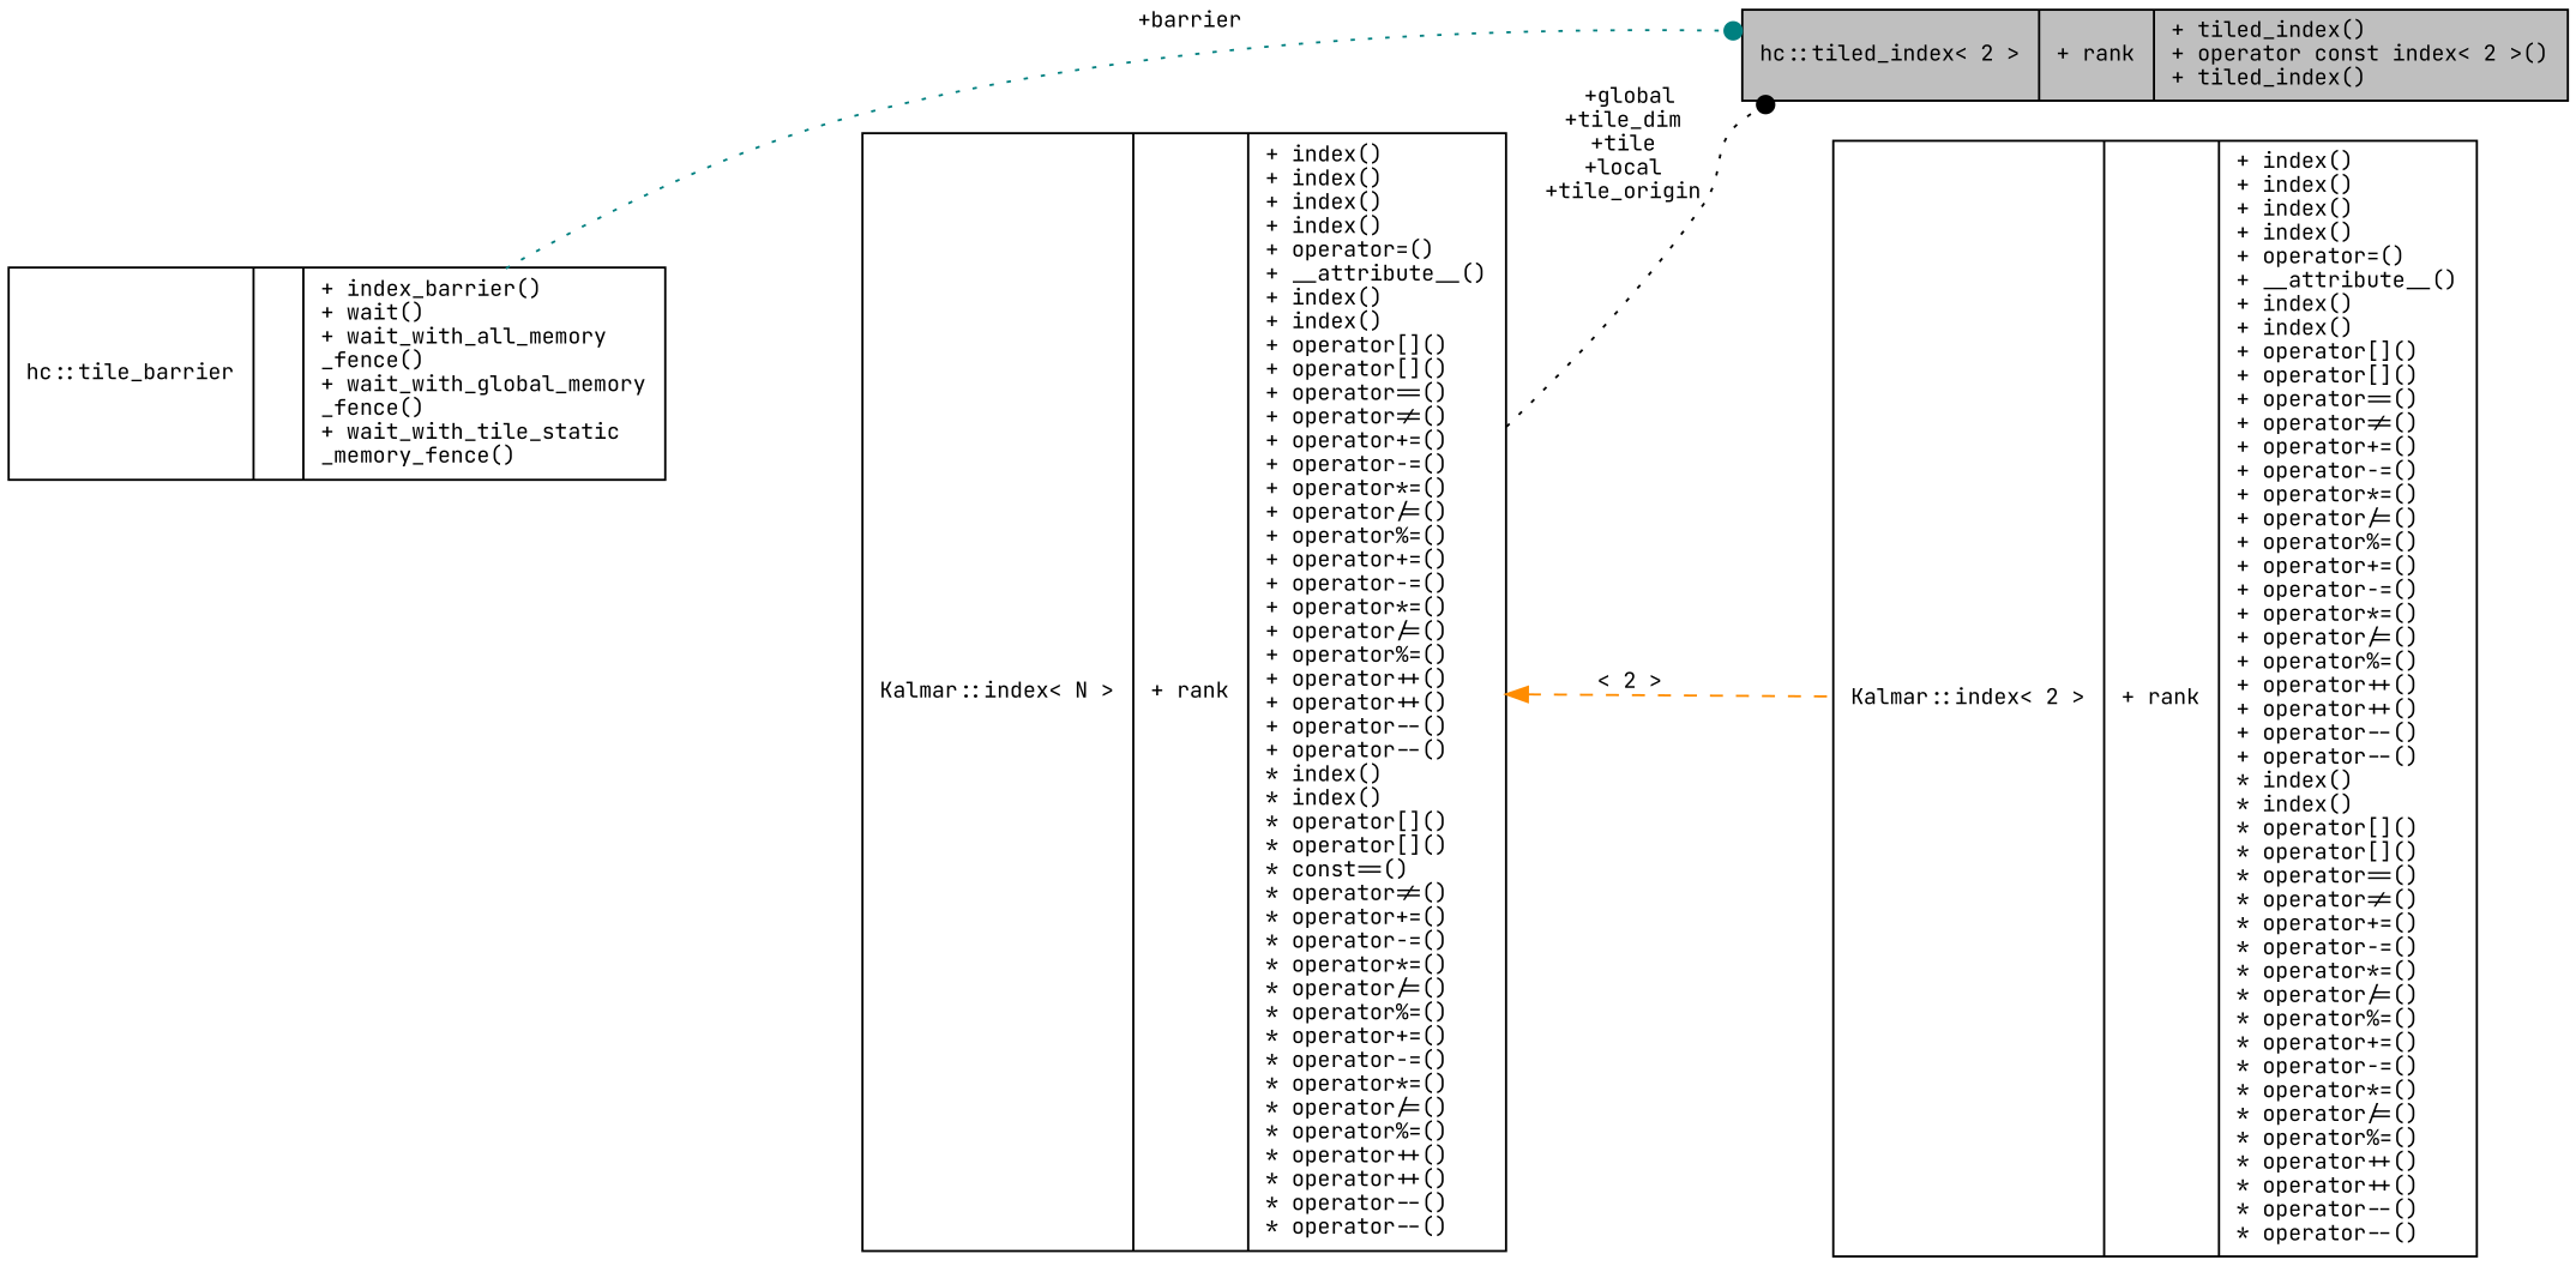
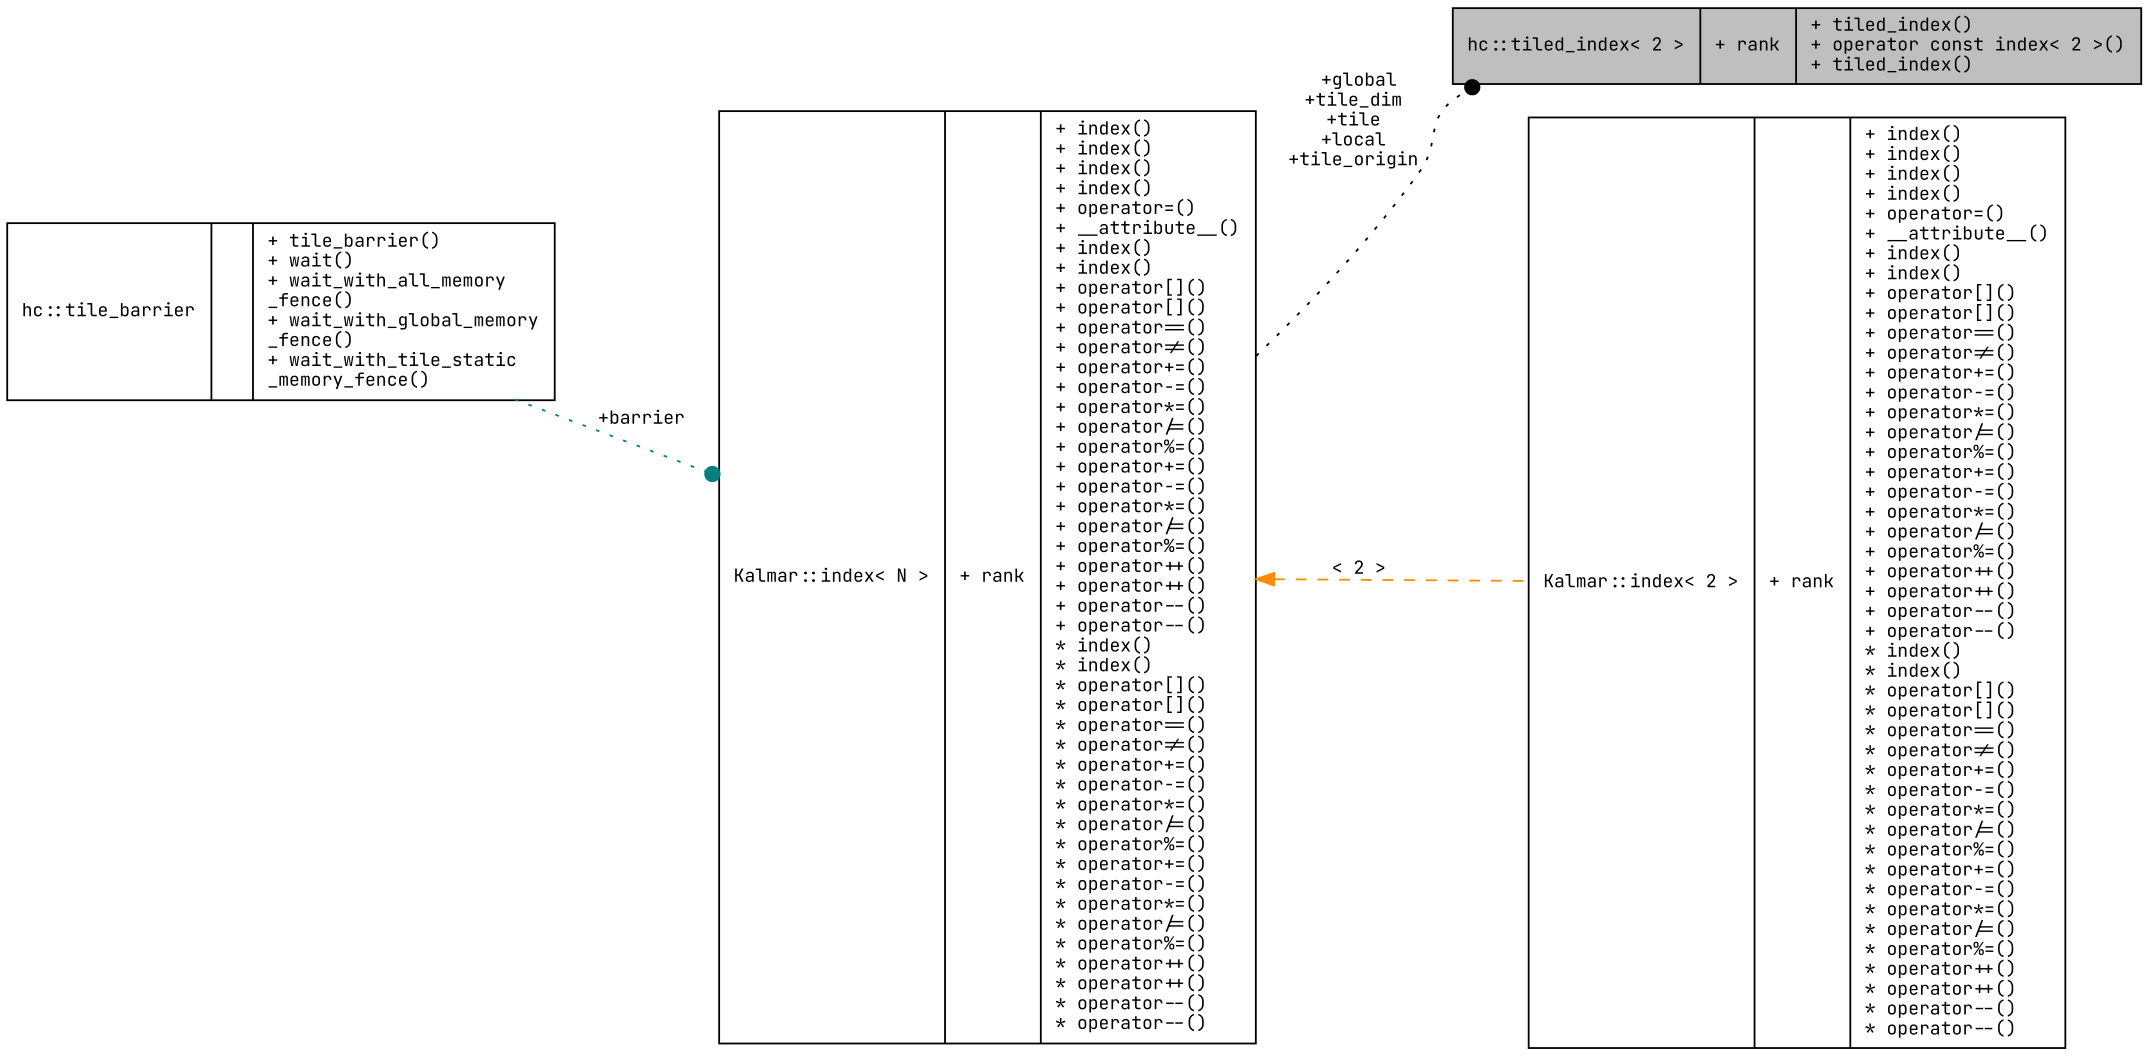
  digraph {
    fontname="JetBrains Mono"
    rankdir=LR
    node [color=black fillcolor=white fontname="JetBrains Mono" fontsize=10 shape=record style=filled]
    edge [arrowhead=dot fontname="JetBrains Mono" fontsize=10 labelfontname=Helvetica labelfontsize=10 style=dotted]
    n1 [fillcolor=grey75 fontcolor=black height=0.2 label="{hc::tiled_index\< 2 \>\n|+ rank\l|+ tiled_index()\l+ operator const index\< 2 \>()\l+ tiled_index()\l}" width=0.4]
-   n2 [height=0.2 label="{hc::tile_barrier\n||+ index_barrier()\l+ wait()\l+ wait_with_all_memory\l_fence()\l+ wait_with_global_memory\l_fence()\l+ wait_with_tile_static\l_memory_fence()\l}" width=0.4]
+   n2 [height=0.2 label="{hc::tile_barrier\n||+ tile_barrier()\l+ wait()\l+ wait_with_all_memory\l_fence()\l+ wait_with_global_memory\l_fence()\l+ wait_with_tile_static\l_memory_fence()\l}" width=0.4]
    n3 [height=0.2 label="{Kalmar::index\< 2 \>\n|+ rank\l|+ index()\l+ index()\l+ index()\l+ index()\l+ operator=()\l+ __attribute__()\l+ index()\l+ index()\l+ operator[]()\l+ operator[]()\l+ operator==()\l+ operator!=()\l+ operator+=()\l+ operator-=()\l+ operator*=()\l+ operator/=()\l+ operator%=()\l+ operator+=()\l+ operator-=()\l+ operator*=()\l+ operator/=()\l+ operator%=()\l+ operator++()\l+ operator++()\l+ operator--()\l+ operator--()\l* index()\l* index()\l* operator[]()\l* operator[]()\l* operator==()\l* operator!=()\l* operator+=()\l* operator-=()\l* operator*=()\l* operator/=()\l* operator%=()\l* operator+=()\l* operator-=()\l* operator*=()\l* operator/=()\l* operator%=()\l* operator++()\l* operator++()\l* operator--()\l* operator--()\l}" width=0.4]
-   n4 [height=0.2 label="{Kalmar::index\< N \>\n|+ rank\l|+ index()\l+ index()\l+ index()\l+ index()\l+ operator=()\l+ __attribute__()\l+ index()\l+ index()\l+ operator[]()\l+ operator[]()\l+ operator==()\l+ operator!=()\l+ operator+=()\l+ operator-=()\l+ operator*=()\l+ operator/=()\l+ operator%=()\l+ operator+=()\l+ operator-=()\l+ operator*=()\l+ operator/=()\l+ operator%=()\l+ operator++()\l+ operator++()\l+ operator--()\l+ operator--()\l* index()\l* index()\l* operator[]()\l* operator[]()\l* const==()\l* operator!=()\l* operator+=()\l* operator-=()\l* operator*=()\l* operator/=()\l* operator%=()\l* operator+=()\l* operator-=()\l* operator*=()\l* operator/=()\l* operator%=()\l* operator++()\l* operator++()\l* operator--()\l* operator--()\l}" width=0.4]
-   n2 -> n1 [color=teal label=" +barrier"]
+   n4 [height=0.2 label="{Kalmar::index\< N \>\n|+ rank\l|+ index()\l+ index()\l+ index()\l+ index()\l+ operator=()\l+ __attribute__()\l+ index()\l+ index()\l+ operator[]()\l+ operator[]()\l+ operator==()\l+ operator!=()\l+ operator+=()\l+ operator-=()\l+ operator*=()\l+ operator/=()\l+ operator%=()\l+ operator+=()\l+ operator-=()\l+ operator*=()\l+ operator/=()\l+ operator%=()\l+ operator++()\l+ operator++()\l+ operator--()\l+ operator--()\l* index()\l* index()\l* operator[]()\l* operator[]()\l* operator==()\l* operator!=()\l* operator+=()\l* operator-=()\l* operator*=()\l* operator/=()\l* operator%=()\l* operator+=()\l* operator-=()\l* operator*=()\l* operator/=()\l* operator%=()\l* operator++()\l* operator++()\l* operator--()\l* operator--()\l}" width=0.4]
+   n2 -> n4 [color=teal label=" +barrier"]
    n4 -> n1 [color=black label=" +global\n+tile_dim\n+tile\n+local\n+tile_origin"]
    n4 -> n3 [color=darkorange dir=back label=" \< 2 \>" style=dashed arrowhead=""]
  }
